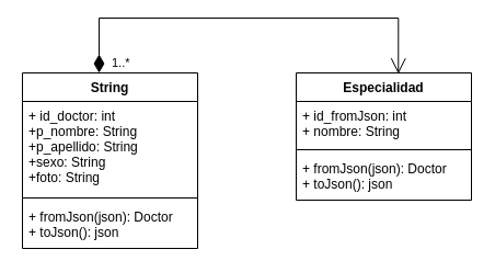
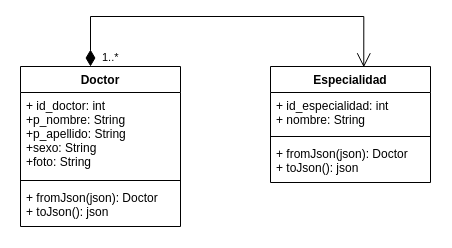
  <mxCell id="0" />
  <mxCell id="1" parent="0" />
- <mxCell id="2" value="String" style="swimlane;fontStyle=1;align=center;verticalAlign=top;childLayout=stackLayout;horizontal=1;startSize=26;horizontalStack=0;resizeParent=1;resizeParentMax=0;resizeLast=0;collapsible=1;marginBottom=0;" vertex="1" parent="1"><mxGeometry x="20" y="20" width="160" height="160" as="geometry" /></mxCell>
+ <mxCell id="2" value="Doctor" style="swimlane;fontStyle=1;align=center;verticalAlign=top;childLayout=stackLayout;horizontal=1;startSize=26;horizontalStack=0;resizeParent=1;resizeParentMax=0;resizeLast=0;collapsible=1;marginBottom=0;" vertex="1" parent="1"><mxGeometry x="20" y="20" width="160" height="160" as="geometry" /></mxCell>
  <mxCell id="3" value="1..*" style="endArrow=open;html=1;endSize=12;startArrow=diamondThin;startSize=14;startFill=1;edgeStyle=orthogonalEdgeStyle;align=left;verticalAlign=bottom;rounded=0;entryX=0.583;entryY=0.007;entryDx=0;entryDy=0;entryPerimeter=0;" edge="1" parent="2" target="7"><mxGeometry x="-1" y="-10" relative="1" as="geometry"><mxPoint x="70" as="sourcePoint" /><mxPoint x="350" y="-80" as="targetPoint" /><Array as="points"><mxPoint x="70" y="-50" /><mxPoint x="343" y="-50" /></Array><mxPoint as="offset" /></mxGeometry></mxCell>
  <mxCell id="4" value="+ id_doctor: int&#10;+p_nombre: String&#10;+p_apellido: String&#10;+sexo: String&#10;+foto: String" style="text;strokeColor=none;fillColor=none;align=left;verticalAlign=top;spacingLeft=4;spacingRight=4;overflow=hidden;rotatable=0;points=[[0,0.5],[1,0.5]];portConstraint=eastwest;" vertex="1" parent="2"><mxGeometry y="26" width="160" height="84" as="geometry" /></mxCell>
  <mxCell id="5" value="" style="line;strokeWidth=1;fillColor=none;align=left;verticalAlign=middle;spacingTop=-1;spacingLeft=3;spacingRight=3;rotatable=0;labelPosition=right;points=[];portConstraint=eastwest;" vertex="1" parent="2"><mxGeometry y="110" width="160" height="8" as="geometry" /></mxCell>
  <mxCell id="6" value="+ fromJson(json): Doctor&#10;+ toJson(): json" style="text;strokeColor=none;fillColor=none;align=left;verticalAlign=top;spacingLeft=4;spacingRight=4;overflow=hidden;rotatable=0;points=[[0,0.5],[1,0.5]];portConstraint=eastwest;" vertex="1" parent="2"><mxGeometry y="118" width="160" height="42" as="geometry" /></mxCell>
  <mxCell id="7" value="Especialidad" style="swimlane;fontStyle=1;align=center;verticalAlign=top;childLayout=stackLayout;horizontal=1;startSize=26;horizontalStack=0;resizeParent=1;resizeParentMax=0;resizeLast=0;collapsible=1;marginBottom=0;" vertex="1" parent="1"><mxGeometry x="270" y="20" width="160" height="116" as="geometry" /></mxCell>
- <mxCell id="8" value="+ id_fromJson: int&#10;+ nombre: String" style="text;strokeColor=none;fillColor=none;align=left;verticalAlign=top;spacingLeft=4;spacingRight=4;overflow=hidden;rotatable=0;points=[[0,0.5],[1,0.5]];portConstraint=eastwest;" vertex="1" parent="7"><mxGeometry y="26" width="160" height="40" as="geometry" /></mxCell>
+ <mxCell id="8" value="+ id_especialidad: int&#10;+ nombre: String" style="text;strokeColor=none;fillColor=none;align=left;verticalAlign=top;spacingLeft=4;spacingRight=4;overflow=hidden;rotatable=0;points=[[0,0.5],[1,0.5]];portConstraint=eastwest;" vertex="1" parent="7"><mxGeometry y="26" width="160" height="40" as="geometry" /></mxCell>
  <mxCell id="9" value="" style="line;strokeWidth=1;fillColor=none;align=left;verticalAlign=middle;spacingTop=-1;spacingLeft=3;spacingRight=3;rotatable=0;labelPosition=right;points=[];portConstraint=eastwest;" vertex="1" parent="7"><mxGeometry y="66" width="160" height="8" as="geometry" /></mxCell>
  <mxCell id="10" value="+ fromJson(json): Doctor&#10;+ toJson(): json" style="text;strokeColor=none;fillColor=none;align=left;verticalAlign=top;spacingLeft=4;spacingRight=4;overflow=hidden;rotatable=0;points=[[0,0.5],[1,0.5]];portConstraint=eastwest;" vertex="1" parent="7"><mxGeometry y="74" width="160" height="42" as="geometry" /></mxCell>
